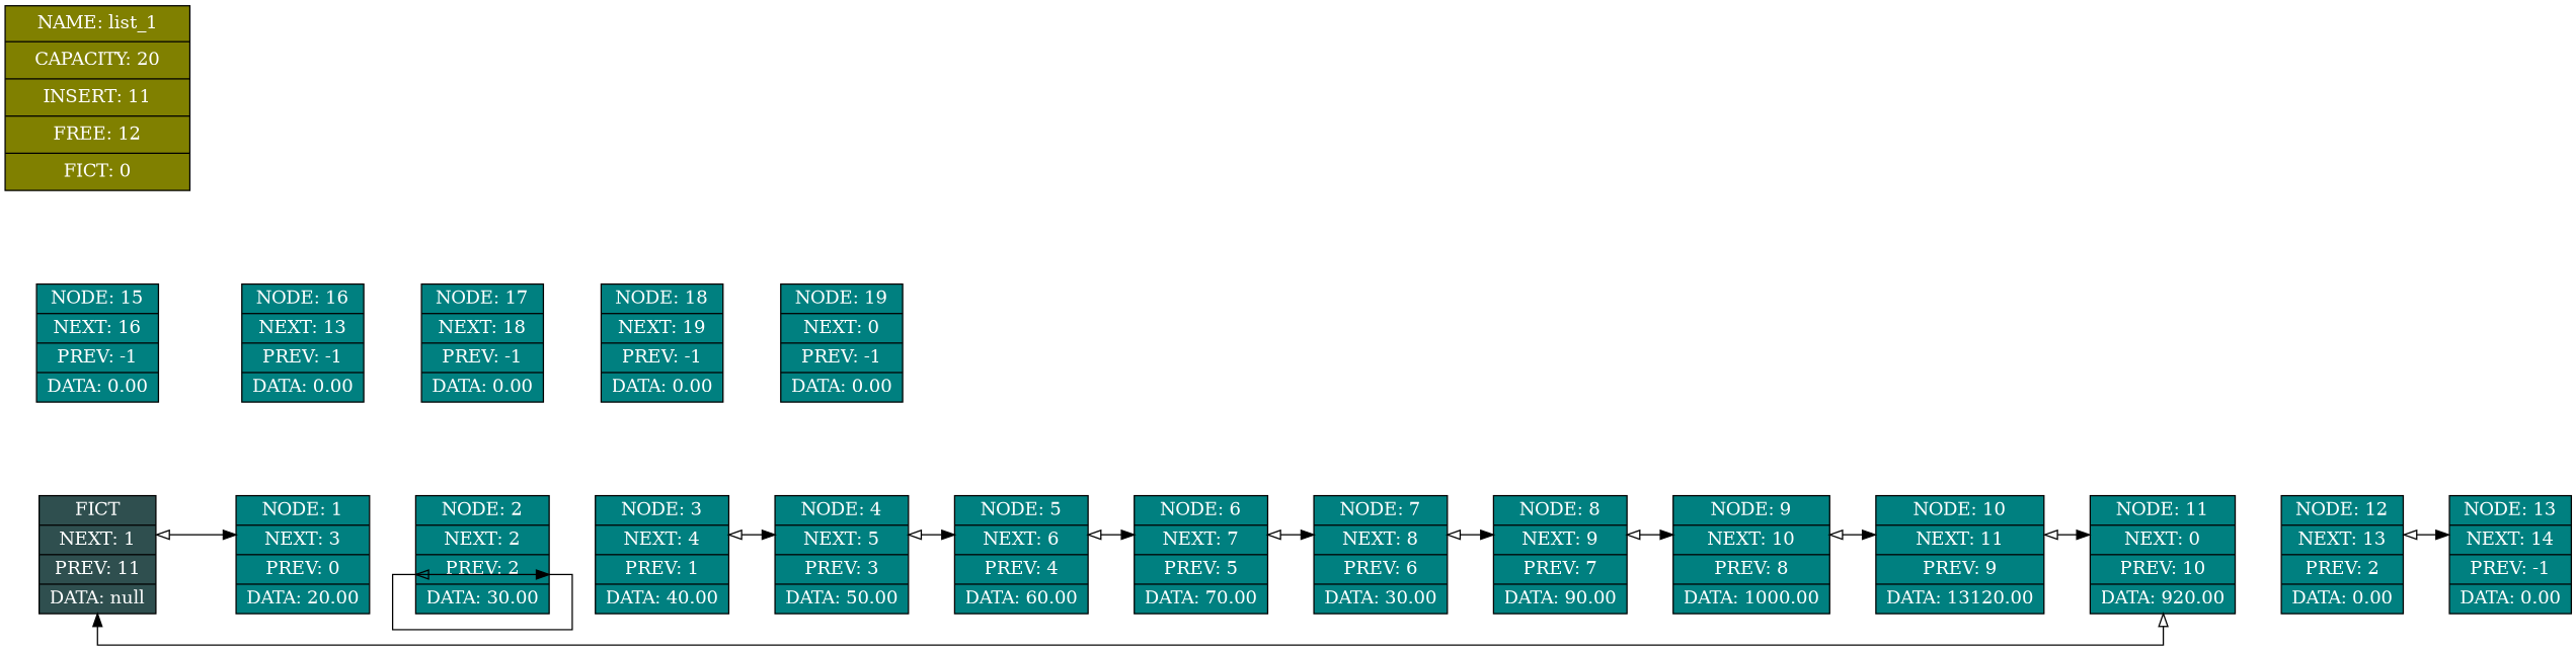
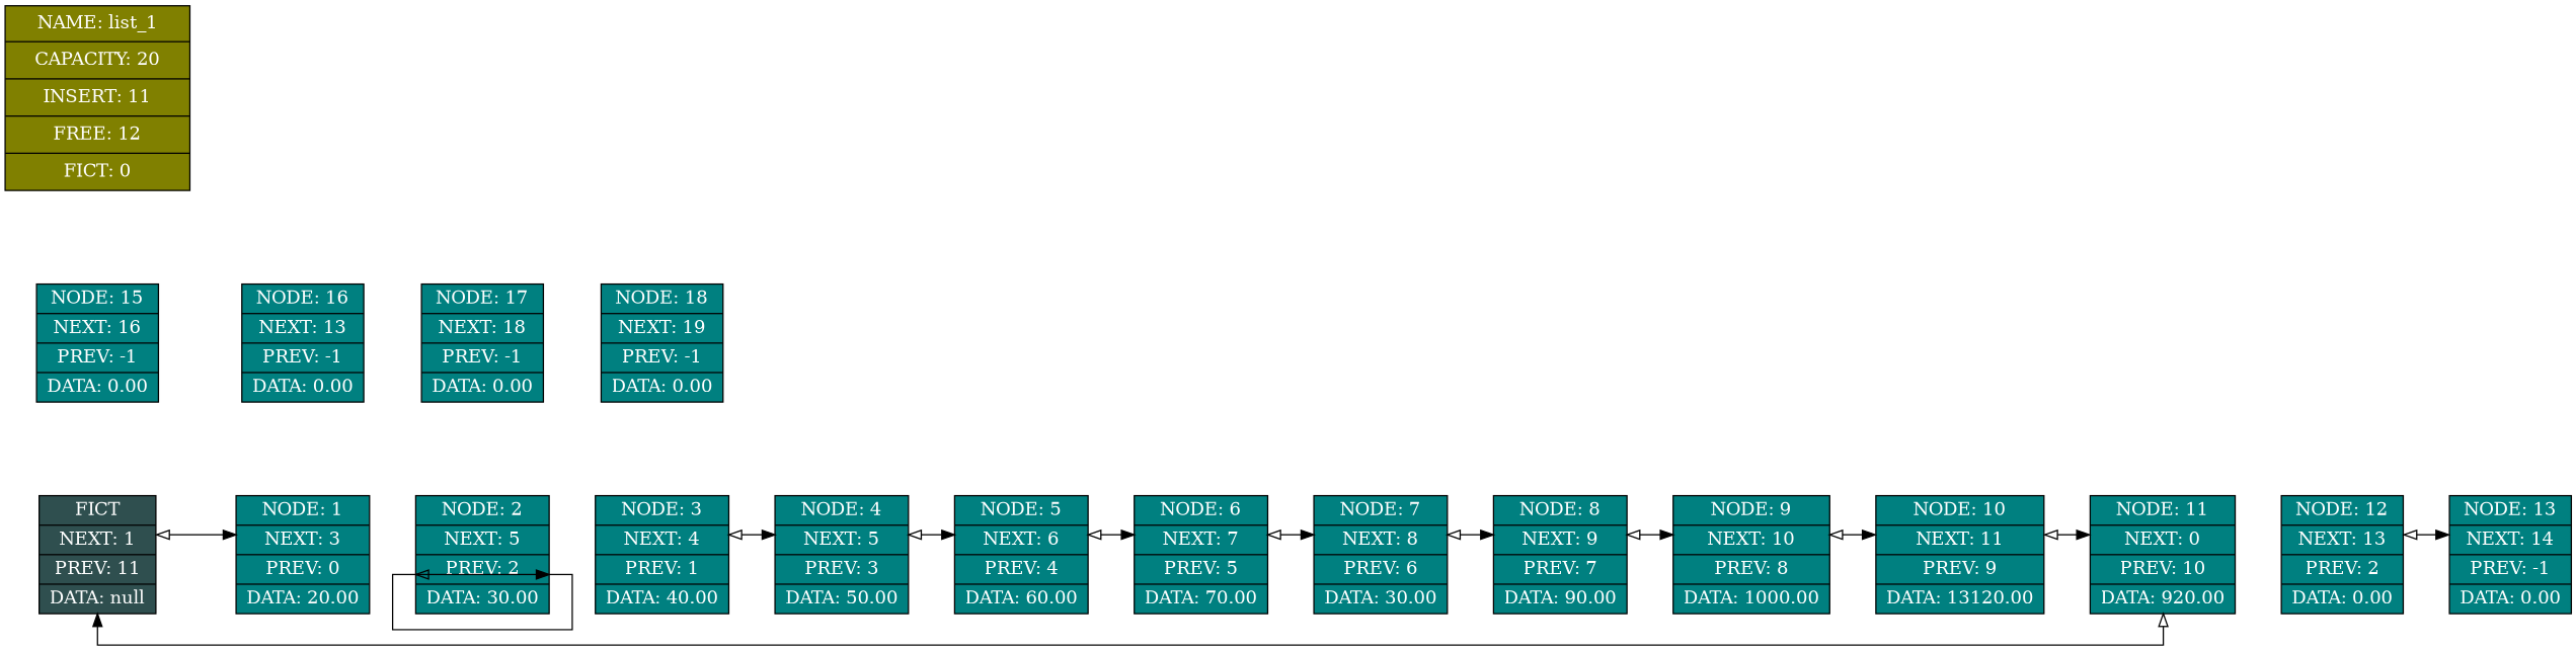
  digraph {
    nodesep=1
    rankdir=LR
    splines=ortho
    node [fillcolor=teal fontcolor=white shape=record style=filled]
    edge [arrowhead=none dir=forward maxlen=2 penwidth=1 style=invisible weight=5]
    n1 [fillcolor=darkslategray label="<name> FICT | <next> NEXT: 1 | <prev> PREV: 11 | <data> DATA: null"]
    n2 [label="<name> NODE: 1 | <next> NEXT: 3 | <prev> PREV: 0 | <data> DATA: 20.00"]
    n3 [label="<name> NODE: 11 | <next> NEXT: 0 | <prev> PREV: 10 | <data> DATA: 920.00"]
-   n4 [label="<name> NODE: 2 | <next> NEXT: 2 | <prev> PREV: 2 | <data> DATA: 30.00"]
+   n4 [label="<name> NODE: 2 | <next> NEXT: 5 | <prev> PREV: 2 | <data> DATA: 30.00"]
    n5 [label="<name> NODE: 3 | <next> NEXT: 4 | <prev> PREV: 1 | <data> DATA: 40.00"]
    n6 [label="<name> NODE: 4 | <next> NEXT: 5 | <prev> PREV: 3 | <data> DATA: 50.00"]
    n7 [label="<name> NODE: 5 | <next> NEXT: 6 | <prev> PREV: 4 | <data> DATA: 60.00"]
    n8 [label="<name> NODE: 6 | <next> NEXT: 7 | <prev> PREV: 5 | <data> DATA: 70.00"]
    n9 [label="<name> NODE: 7 | <next> NEXT: 8 | <prev> PREV: 6 | <data> DATA: 30.00"]
    n10 [label="<name> NODE: 8 | <next> NEXT: 9 | <prev> PREV: 7 | <data> DATA: 90.00"]
    n11 [label="<name> NODE: 9 | <next> NEXT: 10 | <prev> PREV: 8 | <data> DATA: 1000.00"]
    n12 [label="<name> NODE: 10 | <next> NEXT: 11 | <prev> PREV: 9 | <data> DATA: 13120.00"]
    n13 [label="<name> NODE: 12 | <next> NEXT: 13 | <prev> PREV: 2 | <data> DATA: 0.00"]
    n14 [label="<name> NODE: 13 | <next> NEXT: 14 | <prev> PREV: -1 | <data> DATA: 0.00"]
    n15 [label="<name> NODE: 15 | <next> NEXT: 16 | <prev> PREV: -1 | <data> DATA: 0.00"]
    n16 [label="<name> NODE: 16 | <next> NEXT: 13 | <prev> PREV: -1 | <data> DATA: 0.00"]
    n17 [label="<name> NODE: 17 | <next> NEXT: 18 | <prev> PREV: -1 | <data> DATA: 0.00"]
    n18 [label="<name> NODE: 18 | <next> NEXT: 19 | <prev> PREV: -1 | <data> DATA: 0.00"]
-   n19 [label="<name> NODE: 19 | <next> NEXT: 0 | <prev> PREV: -1 | <data> DATA: 0.00"]
    n20 [fillcolor=olive height=2 label="{NAME:  list_1} | {CAPACITY:  20} | {INSERT:  11} | {FREE:  12} | {FICT:  0}" width=2]
    subgraph sub_1 {
      n1
      n2
      n3
      n4
      n5
      n6
      n7
      n8
      n9
      n10
      n11
      n12
      n13
      n14
      n15
      n16
      n17
      n18
-     n19
    }
    subgraph sub_2 {
      n20
    }
    n1 -> n2
    n1 -> n2 [arrowhead=empty dir=both headport=sw tailport=se weight=0 style=""]
    n1 -> n3 [arrowhead=empty dir=both headport=sw tailport=se weight=0 style=""]
    n2 -> n4
    n3 -> n13
    n4 -> n4 [arrowhead=empty dir=both headport=sw tailport=se weight=0 style=""]
    n4 -> n5
    n5 -> n6
    n5 -> n6 [arrowhead=empty dir=both headport=sw tailport=se weight=0 style=""]
    n6 -> n7
    n6 -> n7 [arrowhead=empty dir=both headport=sw tailport=se weight=0 style=""]
    n7 -> n8
    n7 -> n8 [arrowhead=empty dir=both headport=sw tailport=se weight=0 style=""]
    n8 -> n9
    n8 -> n9 [arrowhead=empty dir=both headport=sw tailport=se weight=0 style=""]
    n9 -> n10
    n9 -> n10 [arrowhead=empty dir=both headport=sw tailport=se weight=0 style=""]
    n10 -> n11
    n10 -> n11 [arrowhead=empty dir=both headport=sw tailport=se weight=0 style=""]
    n11 -> n12
    n11 -> n12 [arrowhead=empty dir=both headport=sw tailport=se weight=0 style=""]
    n12 -> n3
    n12 -> n3 [arrowhead=empty dir=both headport=sw tailport=se weight=0 style=""]
    n13 -> n14
    n13 -> n14 [arrowhead=empty dir=both headport=sw tailport=se weight=0 style=""]
    n15 -> n16
    n16 -> n17
    n17 -> n18
-   n18 -> n19
  }
